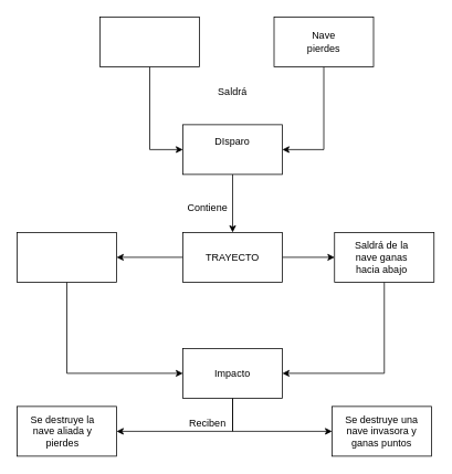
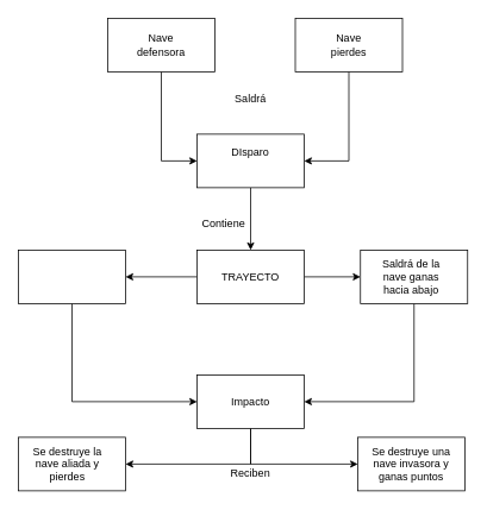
  <mxCell id="0" />
  <mxCell id="1" parent="0" />
  <mxCell id="2" style="edgeStyle=orthogonalEdgeStyle;rounded=0;orthogonalLoop=1;jettySize=auto;html=1;exitX=0.5;exitY=1;exitDx=0;exitDy=0;entryX=0;entryY=0.5;entryDx=0;entryDy=0;" edge="1" source="3" target="5" parent="1"><mxGeometry relative="1" as="geometry" /></mxCell>
  <mxCell id="3" value="" style="rounded=0;whiteSpace=wrap;html=1;" vertex="1" parent="1"><mxGeometry x="120" y="20" width="120" height="60" as="geometry" /></mxCell>
  <mxCell id="4" value="" style="edgeStyle=orthogonalEdgeStyle;rounded=0;orthogonalLoop=1;jettySize=auto;html=1;" edge="1" source="5" target="8" parent="1"><mxGeometry relative="1" as="geometry" /></mxCell>
  <mxCell id="5" value="" style="rounded=0;whiteSpace=wrap;html=1;" vertex="1" parent="1"><mxGeometry x="220" y="150" width="120" height="60" as="geometry" /></mxCell>
  <mxCell id="6" value="" style="edgeStyle=orthogonalEdgeStyle;rounded=0;orthogonalLoop=1;jettySize=auto;html=1;" edge="1" source="8" target="12" parent="1"><mxGeometry relative="1" as="geometry" /></mxCell>
  <mxCell id="7" value="" style="edgeStyle=orthogonalEdgeStyle;rounded=0;orthogonalLoop=1;jettySize=auto;html=1;" edge="1" source="8" target="10" parent="1"><mxGeometry relative="1" as="geometry" /></mxCell>
  <mxCell id="8" value="" style="rounded=0;whiteSpace=wrap;html=1;" vertex="1" parent="1"><mxGeometry x="220" y="280" width="120" height="60" as="geometry" /></mxCell>
  <mxCell id="9" style="edgeStyle=orthogonalEdgeStyle;rounded=0;orthogonalLoop=1;jettySize=auto;html=1;exitX=0.5;exitY=1;exitDx=0;exitDy=0;entryX=0;entryY=0.5;entryDx=0;entryDy=0;" edge="1" parent="1" source="10" target="22"><mxGeometry relative="1" as="geometry" /></mxCell>
  <mxCell id="10" value="" style="rounded=0;whiteSpace=wrap;html=1;" vertex="1" parent="1"><mxGeometry x="20" y="280" width="120" height="60" as="geometry" /></mxCell>
  <mxCell id="11" style="edgeStyle=orthogonalEdgeStyle;rounded=0;orthogonalLoop=1;jettySize=auto;html=1;exitX=0.5;exitY=1;exitDx=0;exitDy=0;entryX=1;entryY=0.5;entryDx=0;entryDy=0;" edge="1" parent="1" source="12" target="22"><mxGeometry relative="1" as="geometry" /></mxCell>
  <mxCell id="12" value="" style="rounded=0;whiteSpace=wrap;html=1;" vertex="1" parent="1"><mxGeometry x="403" y="280" width="120" height="60" as="geometry" /></mxCell>
  <mxCell id="13" style="edgeStyle=orthogonalEdgeStyle;rounded=0;orthogonalLoop=1;jettySize=auto;html=1;exitX=0.5;exitY=1;exitDx=0;exitDy=0;entryX=1;entryY=0.5;entryDx=0;entryDy=0;" edge="1" parent="1" source="14" target="5"><mxGeometry relative="1" as="geometry" /></mxCell>
  <mxCell id="14" value="" style="rounded=0;whiteSpace=wrap;html=1;" vertex="1" parent="1"><mxGeometry x="330" y="20" width="120" height="60" as="geometry" /></mxCell>
+ <mxCell id="15" value="Nave defensora" style="text;html=1;strokeColor=none;fillColor=none;align=center;verticalAlign=middle;whiteSpace=wrap;rounded=0;" vertex="1" parent="1"><mxGeometry x="160" y="40" width="40" height="20" as="geometry" /></mxCell>
  <mxCell id="16" value="Nave pierdes" style="text;html=1;strokeColor=none;fillColor=none;align=center;verticalAlign=middle;whiteSpace=wrap;rounded=0;" vertex="1" parent="1"><mxGeometry x="370" y="40" width="40" height="20" as="geometry" /></mxCell>
  <mxCell id="17" value="DIsparo" style="text;html=1;strokeColor=none;fillColor=none;align=center;verticalAlign=middle;whiteSpace=wrap;rounded=0;" vertex="1" parent="1"><mxGeometry x="260" y="160" width="40" height="20" as="geometry" /></mxCell>
  <mxCell id="18" value="TRAYECTO" style="text;html=1;strokeColor=none;fillColor=none;align=center;verticalAlign=middle;whiteSpace=wrap;rounded=0;" vertex="1" parent="1"><mxGeometry x="260" y="300" width="40" height="20" as="geometry" /></mxCell>
  <mxCell id="19" value="Saldrá de la nave ganas hacia abajo" style="text;html=1;strokeColor=none;fillColor=none;align=center;verticalAlign=middle;whiteSpace=wrap;rounded=0;" vertex="1" parent="1"><mxGeometry x="420" y="300" width="80" height="20" as="geometry" /></mxCell>
  <mxCell id="20" style="edgeStyle=orthogonalEdgeStyle;rounded=0;orthogonalLoop=1;jettySize=auto;html=1;exitX=0.5;exitY=1;exitDx=0;exitDy=0;entryX=0;entryY=0.5;entryDx=0;entryDy=0;" edge="1" parent="1" source="22" target="25"><mxGeometry relative="1" as="geometry" /></mxCell>
  <mxCell id="21" style="edgeStyle=orthogonalEdgeStyle;rounded=0;orthogonalLoop=1;jettySize=auto;html=1;exitX=0.5;exitY=1;exitDx=0;exitDy=0;entryX=1;entryY=0.5;entryDx=0;entryDy=0;" edge="1" parent="1" source="22" target="24"><mxGeometry relative="1" as="geometry" /></mxCell>
  <mxCell id="22" value="" style="rounded=0;whiteSpace=wrap;html=1;" vertex="1" parent="1"><mxGeometry x="220" y="420" width="120" height="60" as="geometry" /></mxCell>
  <mxCell id="23" value="Impacto" style="text;html=1;strokeColor=none;fillColor=none;align=center;verticalAlign=middle;whiteSpace=wrap;rounded=0;" vertex="1" parent="1"><mxGeometry x="260" y="440" width="40" height="20" as="geometry" /></mxCell>
  <mxCell id="24" value="" style="rounded=0;whiteSpace=wrap;html=1;" vertex="1" parent="1"><mxGeometry x="20" y="490" width="120" height="60" as="geometry" /></mxCell>
  <mxCell id="25" value="" style="rounded=0;whiteSpace=wrap;html=1;" vertex="1" parent="1"><mxGeometry x="400" y="490" width="120" height="60" as="geometry" /></mxCell>
  <mxCell id="26" value="Se destruye la nave aliada y pierdes" style="text;html=1;strokeColor=none;fillColor=none;align=center;verticalAlign=middle;whiteSpace=wrap;rounded=0;" vertex="1" parent="1"><mxGeometry x="30" y="510" width="90" height="20" as="geometry" /></mxCell>
  <mxCell id="27" value="Se destruye una nave invasora y ganas puntos" style="text;html=1;strokeColor=none;fillColor=none;align=center;verticalAlign=middle;whiteSpace=wrap;rounded=0;" vertex="1" parent="1"><mxGeometry x="410" y="510" width="100" height="20" as="geometry" /></mxCell>
  <mxCell id="28" value="Saldrá" style="text;html=1;strokeColor=none;fillColor=none;align=center;verticalAlign=middle;whiteSpace=wrap;rounded=0;" vertex="1" parent="1"><mxGeometry x="260" y="100" width="40" height="20" as="geometry" /></mxCell>
  <mxCell id="29" value="Contiene" style="text;html=1;strokeColor=none;fillColor=none;align=center;verticalAlign=middle;whiteSpace=wrap;rounded=0;" vertex="1" parent="1"><mxGeometry x="230" y="240" width="40" height="20" as="geometry" /></mxCell>
- <mxCell id="30" value="Reciben" style="text;html=1;strokeColor=none;fillColor=none;align=center;verticalAlign=middle;whiteSpace=wrap;rounded=0;" vertex="1" parent="1"><mxGeometry x="230" y="500" width="40" height="20" as="geometry" /></mxCell>
+ <mxCell id="30" value="Reciben" style="text;html=1;strokeColor=none;fillColor=none;align=center;verticalAlign=middle;whiteSpace=wrap;rounded=0;" vertex="1" parent="1"><mxGeometry x="260" y="520" width="40" height="20" as="geometry" /></mxCell>
